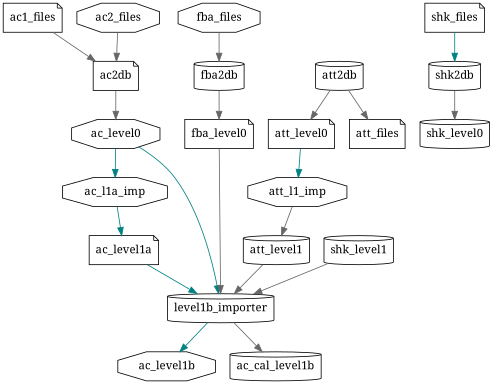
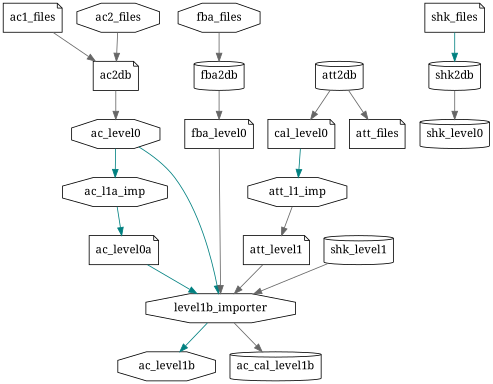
  digraph {
    fontname="Noto Serif"
    node [fontname="Noto Serif" shape=note]
    edge [color=gray40 fontname="Noto Serif"]
    ac1_files
    ac2_files [shape=octagon]
    shk_files
    fba_files [shape=octagon]
    shk_level0 [shape=cylinder]
    ac_level0 [shape=octagon]
-   att_level0
+   att_level0 [label=cal_level0]
    fba_level0
    ac2db
    shk2db [shape=cylinder]
    fba2db [shape=cylinder]
    ac_l1a_imp [shape=octagon]
-   level1b_importer [shape=cylinder]
+   level1b_importer [shape=octagon]
    att_l1_imp [shape=octagon]
    att2db [shape=cylinder]
    att_files
-   ac_level1a
-   att_level1 [shape=cylinder]
+   ac_level1a [label=ac_level0a]
+   att_level1
    ac_level1b [shape=octagon]
    ac_cal_level1b [shape=cylinder]
    shk_level1 [shape=cylinder]
    subgraph sub_1 {
      rank=same
      ac1_files
      ac2_files
      shk_files
      fba_files
    }
    subgraph sub_2 {
      rank=same
      shk_level0
      ac_level0
      att_level0
      fba_level0
    }
    ac1_files -> ac2db
    ac2_files -> ac2db
    shk_files -> shk2db [color=teal]
    fba_files -> fba2db
    ac_level0 -> ac_l1a_imp [color=teal]
    ac_level0 -> level1b_importer [color=teal]
    att_level0 -> att_l1_imp [color=teal]
    fba_level0 -> level1b_importer
    ac2db -> ac_level0
    shk2db -> shk_level0
    fba2db -> fba_level0
    ac_l1a_imp -> ac_level1a [color=teal]
    level1b_importer -> ac_level1b [color=teal]
    level1b_importer -> ac_cal_level1b
    att_l1_imp -> att_level1
    att2db -> att_level0
    att2db -> att_files
    ac_level1a -> level1b_importer [color=teal]
    att_level1 -> level1b_importer
    shk_level1 -> level1b_importer
  }
